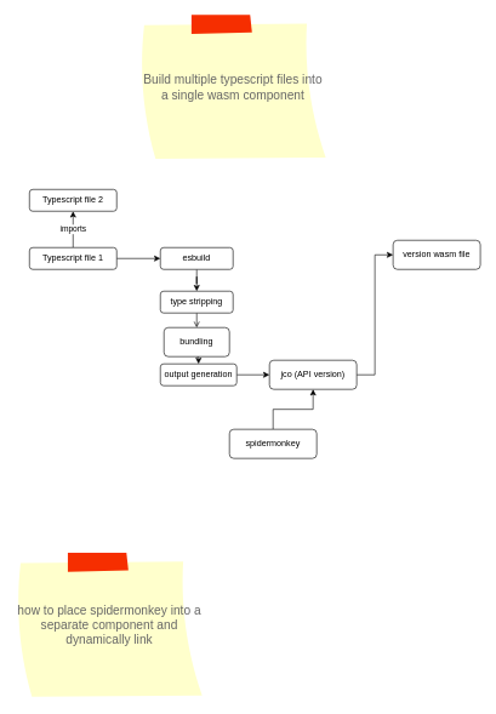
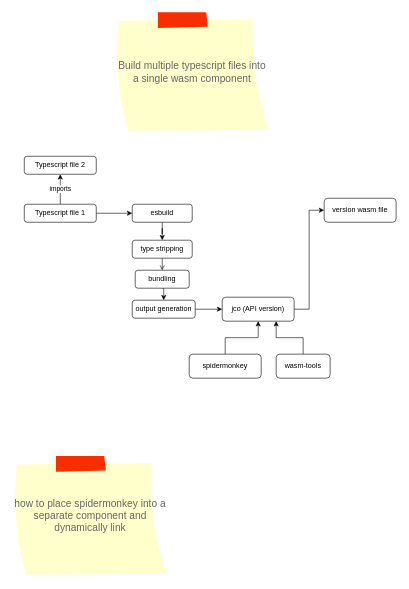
  <mxCell id="0" />
  <mxCell id="1" parent="0" />
  <mxCell id="2" value="imports" style="edgeStyle=orthogonalEdgeStyle;rounded=0;orthogonalLoop=1;jettySize=auto;html=1;entryX=0.5;entryY=1;entryDx=0;entryDy=0;" edge="1" parent="1" source="4" target="5"><mxGeometry relative="1" as="geometry" /></mxCell>
  <mxCell id="3" style="edgeStyle=orthogonalEdgeStyle;rounded=0;orthogonalLoop=1;jettySize=auto;html=1;exitX=1;exitY=0.5;exitDx=0;exitDy=0;entryX=0;entryY=0.5;entryDx=0;entryDy=0;" edge="1" parent="1" source="4" target="11"><mxGeometry relative="1" as="geometry" /></mxCell>
  <mxCell id="4" value="Typescript file 1" style="rounded=1;whiteSpace=wrap;html=1;" vertex="1" parent="1"><mxGeometry x="40" y="340" width="120" height="30" as="geometry" /></mxCell>
  <mxCell id="5" value="Typescript file 2" style="rounded=1;whiteSpace=wrap;html=1;" vertex="1" parent="1"><mxGeometry x="40" y="260" width="120" height="30" as="geometry" /></mxCell>
  <mxCell id="6" style="edgeStyle=orthogonalEdgeStyle;rounded=0;orthogonalLoop=1;jettySize=auto;html=1;exitX=1;exitY=0.5;exitDx=0;exitDy=0;entryX=0;entryY=0.5;entryDx=0;entryDy=0;" edge="1" parent="1" source="7" target="20"><mxGeometry relative="1" as="geometry" /></mxCell>
  <mxCell id="7" value="jco (API version)" style="rounded=1;whiteSpace=wrap;html=1;fontStyle=0" vertex="1" parent="1"><mxGeometry x="370" y="495" width="120" height="40" as="geometry" /></mxCell>
+ <mxCell id="8" style="edgeStyle=orthogonalEdgeStyle;rounded=0;orthogonalLoop=1;jettySize=auto;html=1;entryX=0.75;entryY=1;entryDx=0;entryDy=0;" edge="1" parent="1" source="9" target="7"><mxGeometry relative="1" as="geometry" /></mxCell>
+ <mxCell id="9" value="wasm-tools" style="rounded=1;whiteSpace=wrap;html=1;" vertex="1" parent="1"><mxGeometry x="460" y="590" width="90" height="40" as="geometry" /></mxCell>
  <mxCell id="10" value="" style="edgeStyle=orthogonalEdgeStyle;rounded=0;orthogonalLoop=1;jettySize=auto;html=1;" edge="1" parent="1" source="11" target="13"><mxGeometry relative="1" as="geometry" /></mxCell>
  <mxCell id="11" value="esbuild" style="rounded=1;whiteSpace=wrap;html=1;" vertex="1" parent="1"><mxGeometry x="220" y="340" width="100" height="30" as="geometry" /></mxCell>
  <mxCell id="12" style="edgeStyle=orthogonalEdgeStyle;rounded=0;orthogonalLoop=1;jettySize=auto;html=1;exitX=0.5;exitY=1;exitDx=0;exitDy=0;entryX=0.5;entryY=0;entryDx=0;entryDy=0;endArrow=open;" edge="1" parent="1" source="13" target="15"><mxGeometry relative="1" as="geometry" /></mxCell>
  <mxCell id="13" value="type stripping" style="rounded=1;whiteSpace=wrap;html=1;" vertex="1" parent="1"><mxGeometry x="220" y="400" width="100" height="30" as="geometry" /></mxCell>
  <mxCell id="14" style="edgeStyle=orthogonalEdgeStyle;rounded=0;orthogonalLoop=1;jettySize=auto;html=1;exitX=0.5;exitY=1;exitDx=0;exitDy=0;entryX=0.5;entryY=0;entryDx=0;entryDy=0;" edge="1" parent="1" source="15" target="17"><mxGeometry relative="1" as="geometry" /></mxCell>
- <mxCell id="15" value="bundling" style="rounded=1;whiteSpace=wrap;html=1;" vertex="1" parent="1"><mxGeometry x="225" y="450" width="90" height="40" as="geometry" /></mxCell>
+ <mxCell id="15" value="bundling" style="rounded=1;whiteSpace=wrap;html=1;" vertex="1" parent="1"><mxGeometry x="225" y="450" width="90" height="30" as="geometry" /></mxCell>
  <mxCell id="16" value="" style="edgeStyle=orthogonalEdgeStyle;rounded=0;orthogonalLoop=1;jettySize=auto;html=1;" edge="1" parent="1" source="17" target="7"><mxGeometry relative="1" as="geometry" /></mxCell>
  <mxCell id="17" value="output generation" style="rounded=1;whiteSpace=wrap;html=1;" vertex="1" parent="1"><mxGeometry x="220" y="500" width="105" height="30" as="geometry" /></mxCell>
  <mxCell id="18" value="" style="edgeStyle=orthogonalEdgeStyle;rounded=0;orthogonalLoop=1;jettySize=auto;html=1;" edge="1" parent="1" source="19" target="7"><mxGeometry relative="1" as="geometry" /></mxCell>
  <mxCell id="19" value="spidermonkey" style="rounded=1;whiteSpace=wrap;html=1;" vertex="1" parent="1"><mxGeometry x="315" y="590" width="120" height="40" as="geometry" /></mxCell>
  <mxCell id="20" value="version wasm file" style="rounded=1;whiteSpace=wrap;html=1;" vertex="1" parent="1"><mxGeometry x="540" y="330" width="120" height="40" as="geometry" /></mxCell>
  <mxCell id="21" value="Build multiple typescript files into a single wasm component" style="strokeWidth=1;shadow=0;dashed=0;align=center;html=1;shape=mxgraph.mockup.text.stickyNote2;fontColor=#666666;mainText=;fontSize=17;whiteSpace=wrap;fillColor=#ffffcc;strokeColor=#F62E00;" vertex="1" parent="1"><mxGeometry x="190" y="20" width="260" height="200" as="geometry" /></mxCell>
  <mxCell id="22" value="how to place spidermonkey into a separate component and dynamically link" style="strokeWidth=1;shadow=0;dashed=0;align=center;html=1;shape=mxgraph.mockup.text.stickyNote2;fontColor=#666666;mainText=;fontSize=17;whiteSpace=wrap;fillColor=#ffffcc;strokeColor=#F62E00;" vertex="1" parent="1"><mxGeometry x="20" y="760" width="260" height="200" as="geometry" /></mxCell>
